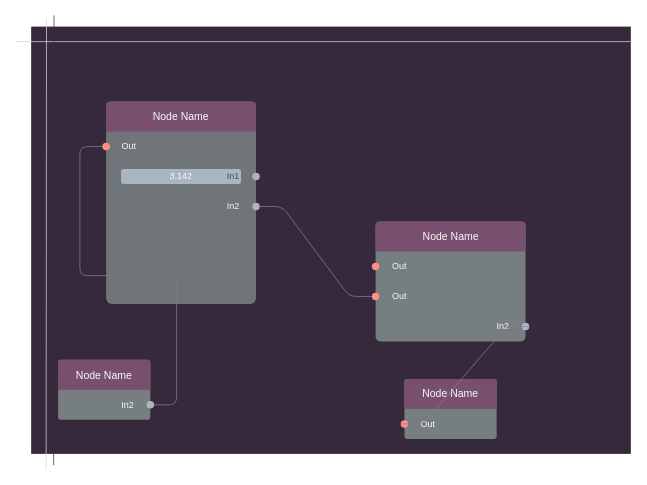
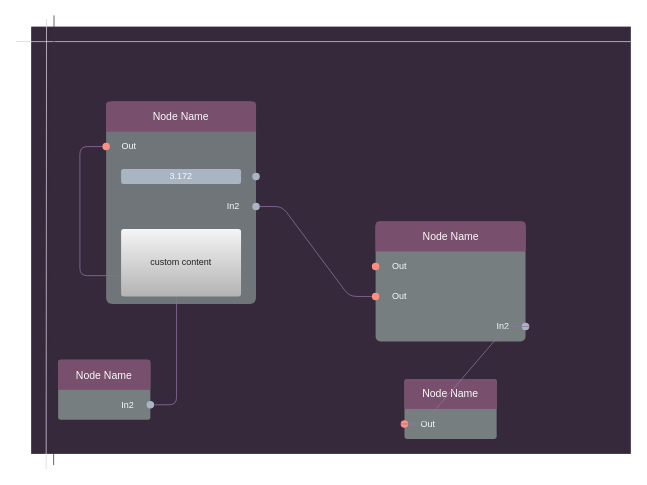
  <mxCell id="0" />
  <mxCell id="1" parent="0" />
  <mxCell id="2" value="" style="rounded=0;whiteSpace=wrap;html=1;shadow=0;glass=0;comic=0;fillColor=#35293B;strokeColor=none;" parent="1" vertex="1"><mxGeometry x="41" y="35" width="800" height="570" as="geometry" /></mxCell>
  <mxCell id="3" value="" style="endArrow=none;html=1;endFill=0;fillColor=#e1d5e7;strokeColor=#9673a6;exitX=1;exitY=0.5;exitDx=0;exitDy=0;edgeStyle=entityRelationEdgeStyle;" parent="1" source="40" edge="1"><mxGeometry width="50" height="50" relative="1" as="geometry"><mxPoint x="61" y="215" as="sourcePoint" /><mxPoint x="136" y="195" as="targetPoint" /></mxGeometry></mxCell>
  <mxCell id="4" value="" style="rounded=1;whiteSpace=wrap;html=1;shadow=0;glass=0;comic=0;arcSize=4;fillColor=#767E80;strokeColor=none;opacity=90;" parent="1" vertex="1"><mxGeometry x="141" y="135" width="200" height="270" as="geometry" /></mxCell>
  <mxCell id="5" value="" style="rounded=0;whiteSpace=wrap;html=1;shadow=0;glass=0;comic=0;fillColor=#784F6C;strokeColor=none;" parent="1" vertex="1"><mxGeometry x="141" y="145" width="200" height="30" as="geometry" /></mxCell>
  <mxCell id="6" value="" style="rounded=1;whiteSpace=wrap;html=1;shadow=0;glass=0;comic=0;fillColor=#784F6C;strokeColor=none;" parent="1" vertex="1"><mxGeometry x="141" y="135" width="200" height="30" as="geometry" /></mxCell>
  <mxCell id="7" value="&lt;font style=&quot;font-size: 14px&quot; color=&quot;#FAFAFA&quot;&gt;Node Name&lt;/font&gt;" style="text;html=1;strokeColor=none;fillColor=none;align=center;verticalAlign=middle;whiteSpace=wrap;rounded=0;shadow=0;glass=0;comic=0;" parent="1" vertex="1"><mxGeometry x="151" y="145" width="180" height="20" as="geometry" /></mxCell>
  <mxCell id="8" value="" style="ellipse;whiteSpace=wrap;html=1;aspect=fixed;rounded=1;shadow=0;glass=0;comic=0;fillColor=#FF8F82;strokeColor=none;" parent="1" vertex="1"><mxGeometry x="136" y="190" width="10" height="10" as="geometry" /></mxCell>
  <mxCell id="9" value="&lt;div align=&quot;left&quot;&gt;&lt;font style=&quot;font-size: 12px&quot; color=&quot;#F5FBFC&quot;&gt;Out&lt;/font&gt;&lt;/div&gt;" style="text;html=1;strokeColor=none;fillColor=none;align=left;verticalAlign=middle;whiteSpace=wrap;rounded=0;shadow=0;glass=0;comic=0;" parent="1" vertex="1"><mxGeometry x="160" y="185" width="161" height="20" as="geometry" /></mxCell>
  <mxCell id="10" value="" style="ellipse;whiteSpace=wrap;html=1;aspect=fixed;rounded=1;shadow=0;glass=0;comic=0;fillColor=#AAB5C4;strokeColor=none;" parent="1" vertex="1"><mxGeometry x="336" y="230" width="10" height="10" as="geometry" /></mxCell>
  <mxCell id="11" value="" style="ellipse;whiteSpace=wrap;html=1;aspect=fixed;rounded=1;shadow=0;glass=0;comic=0;fillColor=#AAB5C4;strokeColor=none;" parent="1" vertex="1"><mxGeometry x="336" y="270" width="10" height="10" as="geometry" /></mxCell>
  <mxCell id="12" value="&lt;div align=&quot;right&quot;&gt;&lt;font color=&quot;#F5FBFC&quot;&gt;In2&lt;/font&gt;&lt;/div&gt;" style="text;html=1;strokeColor=none;fillColor=none;align=right;verticalAlign=middle;whiteSpace=wrap;rounded=0;shadow=0;glass=0;comic=0;" parent="1" vertex="1"><mxGeometry x="281" y="265" width="40" height="20" as="geometry" /></mxCell>
- <mxCell id="13" value="&lt;font color=&quot;#F7F7F7&quot;&gt;3.142&lt;/font&gt;" style="rounded=1;whiteSpace=wrap;html=1;shadow=0;glass=0;comic=0;fillColor=#AAB5C4;strokeColor=none;" parent="1" vertex="1"><mxGeometry x="161" y="225" width="160" height="20" as="geometry" /></mxCell>
- <mxCell id="14" value="&lt;div align=&quot;right&quot;&gt;&lt;font color=&quot;#4D4D4D&quot;&gt;In1&lt;/font&gt;&lt;/div&gt;" style="text;html=1;align=right;verticalAlign=middle;whiteSpace=wrap;rounded=0;shadow=0;glass=0;comic=0;" parent="1" vertex="1"><mxGeometry x="281" y="225" width="40" height="20" as="geometry" /></mxCell>
+ <mxCell id="13" value="&lt;font color=&quot;#F7F7F7&quot;&gt;3.172&lt;/font&gt;" style="rounded=1;whiteSpace=wrap;html=1;shadow=0;glass=0;comic=0;fillColor=#AAB5C4;strokeColor=none;" parent="1" vertex="1"><mxGeometry x="161" y="225" width="160" height="20" as="geometry" /></mxCell>
+ <mxCell id="15" value="&lt;font color=&quot;#212121&quot;&gt;custom content&lt;/font&gt;" style="rounded=1;whiteSpace=wrap;html=1;shadow=0;glass=0;comic=0;fillColor=#f5f5f5;strokeColor=none;arcSize=4;gradientColor=#b3b3b3;" parent="1" vertex="1"><mxGeometry x="161" y="305" width="160" height="90" as="geometry" /></mxCell>
  <mxCell id="16" value="" style="rounded=1;whiteSpace=wrap;html=1;shadow=0;glass=0;comic=0;arcSize=4;fillColor=#767E80;strokeColor=none;" parent="1" vertex="1"><mxGeometry x="500.5" y="295" width="200" height="160" as="geometry" /></mxCell>
  <mxCell id="17" value="" style="rounded=0;whiteSpace=wrap;html=1;shadow=0;glass=0;comic=0;fillColor=#784F6C;strokeColor=none;" parent="1" vertex="1"><mxGeometry x="500.5" y="305" width="200" height="30" as="geometry" /></mxCell>
  <mxCell id="18" value="" style="rounded=1;whiteSpace=wrap;html=1;shadow=0;glass=0;comic=0;fillColor=#784F6C;strokeColor=none;" parent="1" vertex="1"><mxGeometry x="500.5" y="295" width="200" height="30" as="geometry" /></mxCell>
  <mxCell id="19" value="&lt;font style=&quot;font-size: 14px&quot; color=&quot;#FAFAFA&quot;&gt;Node Name&lt;/font&gt;" style="text;html=1;strokeColor=none;fillColor=none;align=center;verticalAlign=middle;whiteSpace=wrap;rounded=0;shadow=0;glass=0;comic=0;" parent="1" vertex="1"><mxGeometry x="510.5" y="305" width="180" height="20" as="geometry" /></mxCell>
  <mxCell id="20" value="" style="ellipse;whiteSpace=wrap;html=1;aspect=fixed;rounded=1;shadow=0;glass=0;comic=0;fillColor=#FF8F82;strokeColor=none;" parent="1" vertex="1"><mxGeometry x="495.5" y="350" width="10" height="10" as="geometry" /></mxCell>
  <mxCell id="21" value="&lt;div align=&quot;left&quot;&gt;&lt;font style=&quot;font-size: 12px&quot; color=&quot;#F5FBFC&quot;&gt;Out&lt;/font&gt;&lt;/div&gt;" style="text;html=1;strokeColor=none;fillColor=none;align=left;verticalAlign=middle;whiteSpace=wrap;rounded=0;shadow=0;glass=0;comic=0;" parent="1" vertex="1"><mxGeometry x="521" y="345" width="161" height="20" as="geometry" /></mxCell>
  <mxCell id="22" value="" style="ellipse;whiteSpace=wrap;html=1;aspect=fixed;rounded=1;shadow=0;glass=0;comic=0;fillColor=#AAB5C4;strokeColor=none;" parent="1" vertex="1"><mxGeometry x="695.5" y="430" width="10" height="10" as="geometry" /></mxCell>
  <mxCell id="23" value="&lt;div align=&quot;right&quot;&gt;&lt;font color=&quot;#F5FBFC&quot;&gt;In2&lt;/font&gt;&lt;/div&gt;" style="text;html=1;strokeColor=none;fillColor=none;align=right;verticalAlign=middle;whiteSpace=wrap;rounded=0;shadow=0;glass=0;comic=0;" parent="1" vertex="1"><mxGeometry x="521" y="425" width="160" height="20" as="geometry" /></mxCell>
  <mxCell id="24" value="" style="rounded=1;whiteSpace=wrap;html=1;shadow=0;glass=0;comic=0;arcSize=4;fillColor=#767E80;strokeColor=none;" parent="1" vertex="1"><mxGeometry x="539" y="505" width="123" height="80" as="geometry" /></mxCell>
  <mxCell id="25" value="" style="rounded=0;whiteSpace=wrap;html=1;shadow=0;glass=0;comic=0;fillColor=#784F6C;strokeColor=none;" parent="1" vertex="1"><mxGeometry x="539" y="515" width="123" height="30" as="geometry" /></mxCell>
  <mxCell id="26" value="" style="rounded=1;whiteSpace=wrap;html=1;shadow=0;glass=0;comic=0;fillColor=#784F6C;strokeColor=none;arcSize=10;" parent="1" vertex="1"><mxGeometry x="539" y="505" width="123" height="30" as="geometry" /></mxCell>
  <mxCell id="27" value="&lt;font style=&quot;font-size: 14px&quot; color=&quot;#FAFAFA&quot;&gt;Node Name&lt;/font&gt;" style="text;html=1;strokeColor=none;fillColor=none;align=center;verticalAlign=middle;whiteSpace=wrap;rounded=0;shadow=0;glass=0;comic=0;" parent="1" vertex="1"><mxGeometry x="549" y="515" width="103" height="20" as="geometry" /></mxCell>
  <mxCell id="28" value="" style="ellipse;whiteSpace=wrap;html=1;aspect=fixed;rounded=1;shadow=0;glass=0;comic=0;fillColor=#FF8F82;strokeColor=none;" parent="1" vertex="1"><mxGeometry x="534" y="560" width="10" height="10" as="geometry" /></mxCell>
  <mxCell id="29" value="&lt;div align=&quot;left&quot;&gt;&lt;font style=&quot;font-size: 12px&quot; color=&quot;#F5FBFC&quot;&gt;Out&lt;/font&gt;&lt;/div&gt;" style="text;html=1;strokeColor=none;fillColor=none;align=left;verticalAlign=middle;whiteSpace=wrap;rounded=0;shadow=0;glass=0;comic=0;" parent="1" vertex="1"><mxGeometry x="558.5" y="555" width="40" height="20" as="geometry" /></mxCell>
  <mxCell id="30" value="" style="endArrow=none;html=1;edgeStyle=entityRelationEdgeStyle;endFill=0;fillColor=#e1d5e7;strokeColor=#9673a6;entryX=0;entryY=0.5;entryDx=0;entryDy=0;exitX=1;exitY=0.5;exitDx=0;exitDy=0;" parent="1" source="22" target="28" edge="1"><mxGeometry width="50" height="50" relative="1" as="geometry"><mxPoint x="741" y="425" as="sourcePoint" /><mxPoint x="533.724" y="565.069" as="targetPoint" /></mxGeometry></mxCell>
  <mxCell id="31" value="" style="ellipse;whiteSpace=wrap;html=1;aspect=fixed;rounded=1;shadow=0;glass=0;comic=0;fillColor=#FF8F82;strokeColor=none;" parent="1" vertex="1"><mxGeometry x="495.5" y="390" width="10" height="10" as="geometry" /></mxCell>
  <mxCell id="32" value="&lt;div align=&quot;left&quot;&gt;&lt;font style=&quot;font-size: 12px&quot; color=&quot;#F5FBFC&quot;&gt;Out&lt;/font&gt;&lt;/div&gt;" style="text;html=1;strokeColor=none;fillColor=none;align=left;verticalAlign=middle;whiteSpace=wrap;rounded=0;shadow=0;glass=0;comic=0;" parent="1" vertex="1"><mxGeometry x="521" y="385" width="160" height="20" as="geometry" /></mxCell>
  <mxCell id="33" value="" style="endArrow=none;html=1;strokeColor=#D9D3DB;" parent="1" edge="1"><mxGeometry width="50" height="50" relative="1" as="geometry"><mxPoint x="20.5" y="55" as="sourcePoint" /><mxPoint x="841" y="55" as="targetPoint" /></mxGeometry></mxCell>
  <mxCell id="34" value="" style="endArrow=none;html=1;strokeColor=#D9D3DB;" parent="1" edge="1"><mxGeometry width="50" height="50" relative="1" as="geometry"><mxPoint x="61.5" y="25" as="sourcePoint" /><mxPoint x="61" y="625" as="targetPoint" /></mxGeometry></mxCell>
  <mxCell id="35" value="" style="endArrow=none;html=1;edgeStyle=entityRelationEdgeStyle;endFill=0;exitX=1;exitY=0.5;exitDx=0;exitDy=0;fillColor=#e1d5e7;strokeColor=#9673a6;entryX=0;entryY=0.5;entryDx=0;entryDy=0;" parent="1" source="11" target="31" edge="1"><mxGeometry width="50" height="50" relative="1" as="geometry"><mxPoint x="361.116" y="274.977" as="sourcePoint" /><mxPoint x="421" y="315" as="targetPoint" /></mxGeometry></mxCell>
  <mxCell id="36" value="" style="rounded=1;whiteSpace=wrap;html=1;shadow=0;glass=0;comic=0;arcSize=4;fillColor=#767E80;strokeColor=none;" parent="1" vertex="1"><mxGeometry x="77" y="479.5" width="123" height="80" as="geometry" /></mxCell>
  <mxCell id="37" value="" style="rounded=0;whiteSpace=wrap;html=1;shadow=0;glass=0;comic=0;fillColor=#784F6C;strokeColor=none;" parent="1" vertex="1"><mxGeometry x="77" y="489.5" width="123" height="30" as="geometry" /></mxCell>
  <mxCell id="38" value="" style="rounded=1;whiteSpace=wrap;html=1;shadow=0;glass=0;comic=0;fillColor=#784F6C;strokeColor=none;arcSize=11;" parent="1" vertex="1"><mxGeometry x="77" y="479.5" width="123" height="30" as="geometry" /></mxCell>
  <mxCell id="39" value="&lt;font style=&quot;font-size: 14px&quot; color=&quot;#FAFAFA&quot;&gt;Node Name&lt;/font&gt;" style="text;html=1;strokeColor=none;fillColor=none;align=center;verticalAlign=middle;whiteSpace=wrap;rounded=0;shadow=0;glass=0;comic=0;" parent="1" vertex="1"><mxGeometry x="87" y="489.5" width="103" height="20" as="geometry" /></mxCell>
  <mxCell id="40" value="" style="ellipse;whiteSpace=wrap;html=1;aspect=fixed;rounded=1;shadow=0;glass=0;comic=0;fillColor=#AAB5C4;strokeColor=none;" parent="1" vertex="1"><mxGeometry x="195" y="534.5" width="10" height="10" as="geometry" /></mxCell>
  <mxCell id="41" value="&lt;font color=&quot;#F5FBFC&quot;&gt;In2&lt;/font&gt;" style="text;html=1;strokeColor=none;fillColor=none;align=center;verticalAlign=middle;whiteSpace=wrap;rounded=0;shadow=0;glass=0;comic=0;" parent="1" vertex="1"><mxGeometry x="150" y="529.5" width="40" height="20" as="geometry" /></mxCell>
  <mxCell id="42" value="" style="endArrow=none;html=1;strokeColor=#333333;" parent="1" edge="1"><mxGeometry width="50" height="50" relative="1" as="geometry"><mxPoint x="71.5" y="20" as="sourcePoint" /><mxPoint x="71" y="620" as="targetPoint" /></mxGeometry></mxCell>
